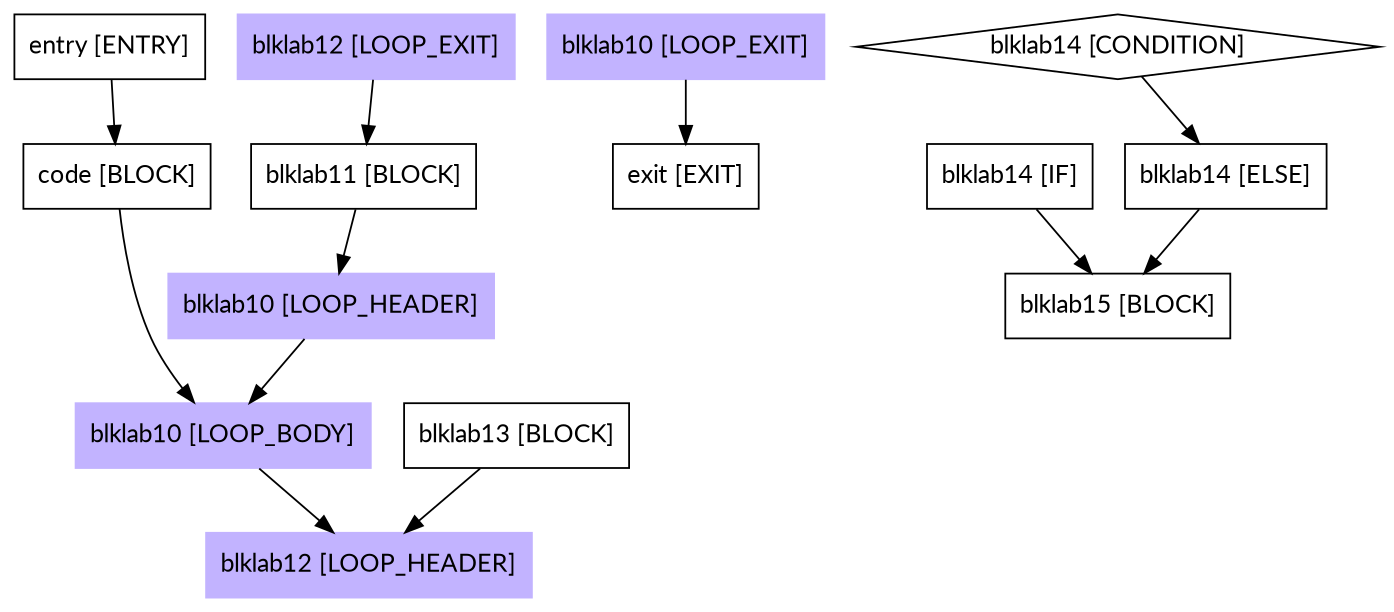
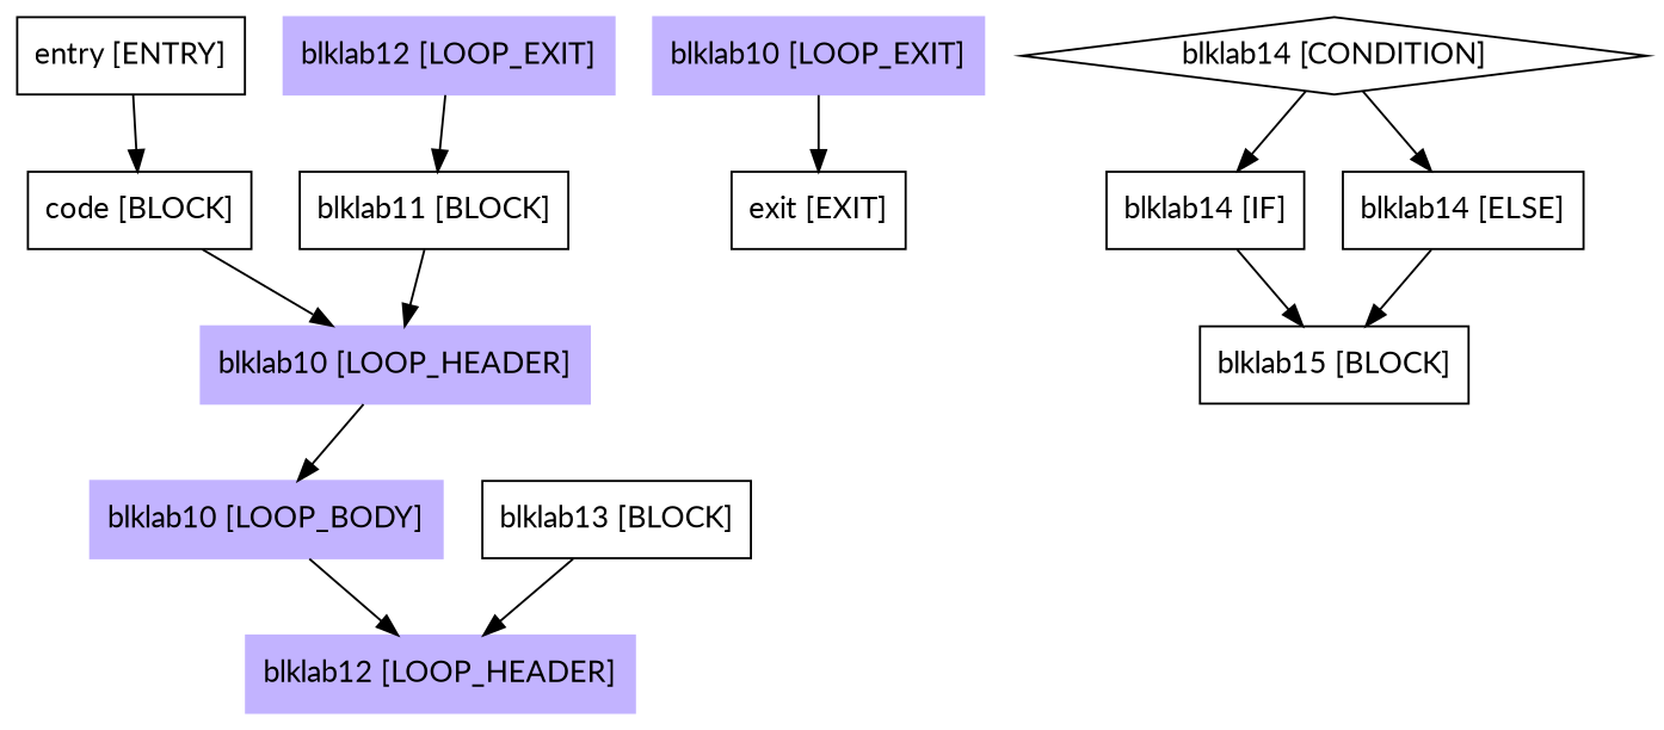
  digraph {
    fontname=Lato
    node [fontname=Lato shape=box]
    edge [fontname=Lato]
    "entry [ENTRY]"
    "code [BLOCK]"
    "blklab10 [LOOP_HEADER]" [color=".7 .3 1.0" style=filled]
    "blklab10 [LOOP_BODY]" [color=".7 .3 1.0" style=filled]
    "blklab12 [LOOP_HEADER]" [color=".7 .3 1.0" style=filled]
    "blklab10 [LOOP_EXIT]" [color=".7 .3 1.0" style=filled]
    "exit [EXIT]"
    "blklab12 [LOOP_EXIT]" [color=".7 .3 1.0" style=filled]
    "blklab11 [BLOCK]"
    "blklab14 [CONDITION]" [shape=diamond]
    "blklab14 [IF]"
    "blklab14 [ELSE]"
    "blklab15 [BLOCK]"
    "blklab13 [BLOCK]"
    "entry [ENTRY]" -> "code [BLOCK]"
-   "code [BLOCK]" -> "blklab10 [LOOP_BODY]"
+   "code [BLOCK]" -> "blklab10 [LOOP_HEADER]"
    "blklab10 [LOOP_HEADER]" -> "blklab10 [LOOP_BODY]"
    "blklab10 [LOOP_BODY]" -> "blklab12 [LOOP_HEADER]"
    "blklab10 [LOOP_EXIT]" -> "exit [EXIT]"
    "blklab12 [LOOP_EXIT]" -> "blklab11 [BLOCK]"
    "blklab11 [BLOCK]" -> "blklab10 [LOOP_HEADER]"
+   "blklab14 [CONDITION]" -> "blklab14 [IF]"
    "blklab14 [CONDITION]" -> "blklab14 [ELSE]"
    "blklab14 [IF]" -> "blklab15 [BLOCK]"
    "blklab14 [ELSE]" -> "blklab15 [BLOCK]"
    "blklab13 [BLOCK]" -> "blklab12 [LOOP_HEADER]"
  }
